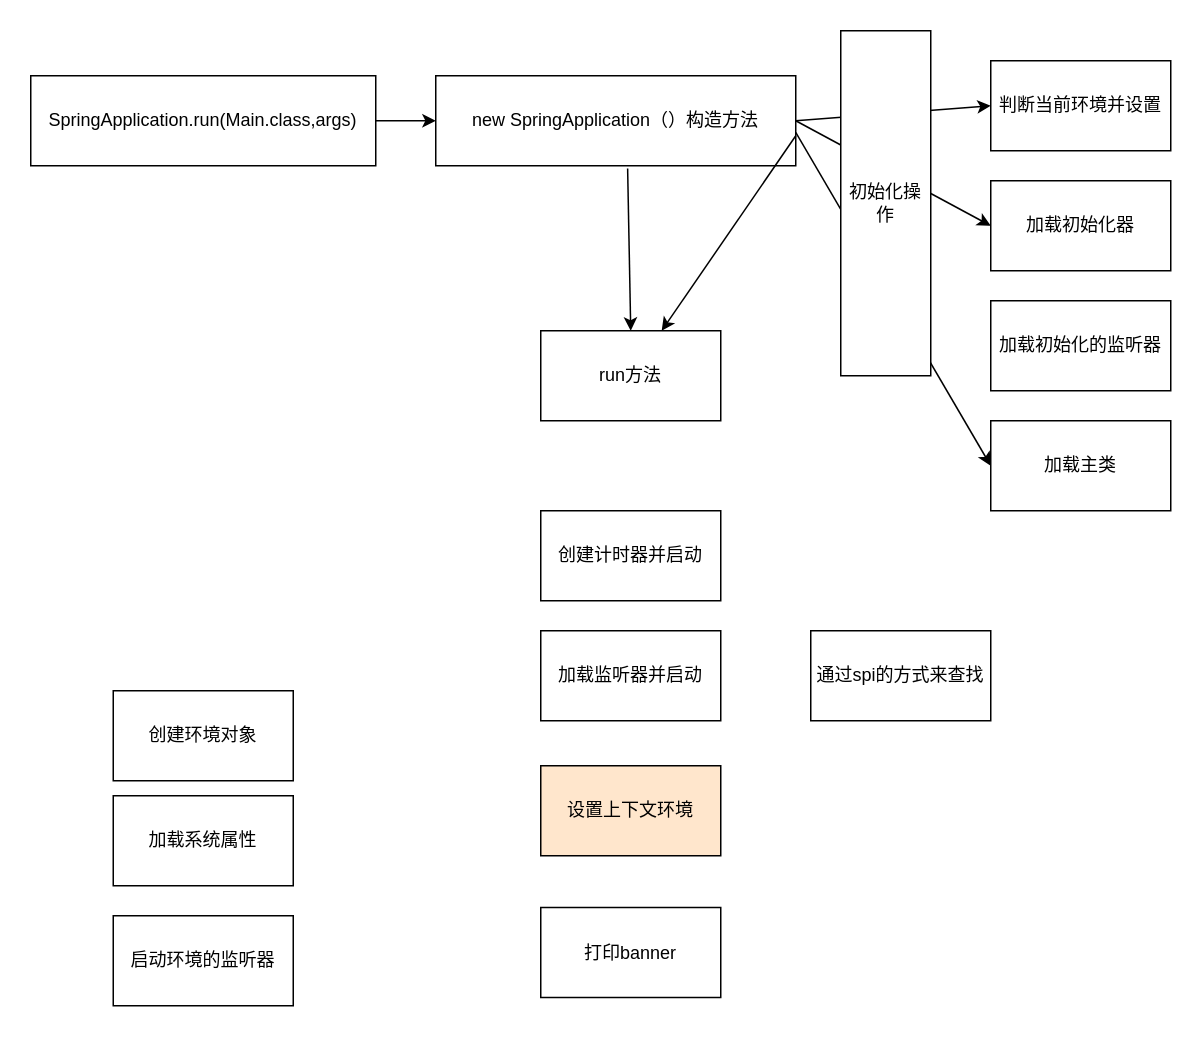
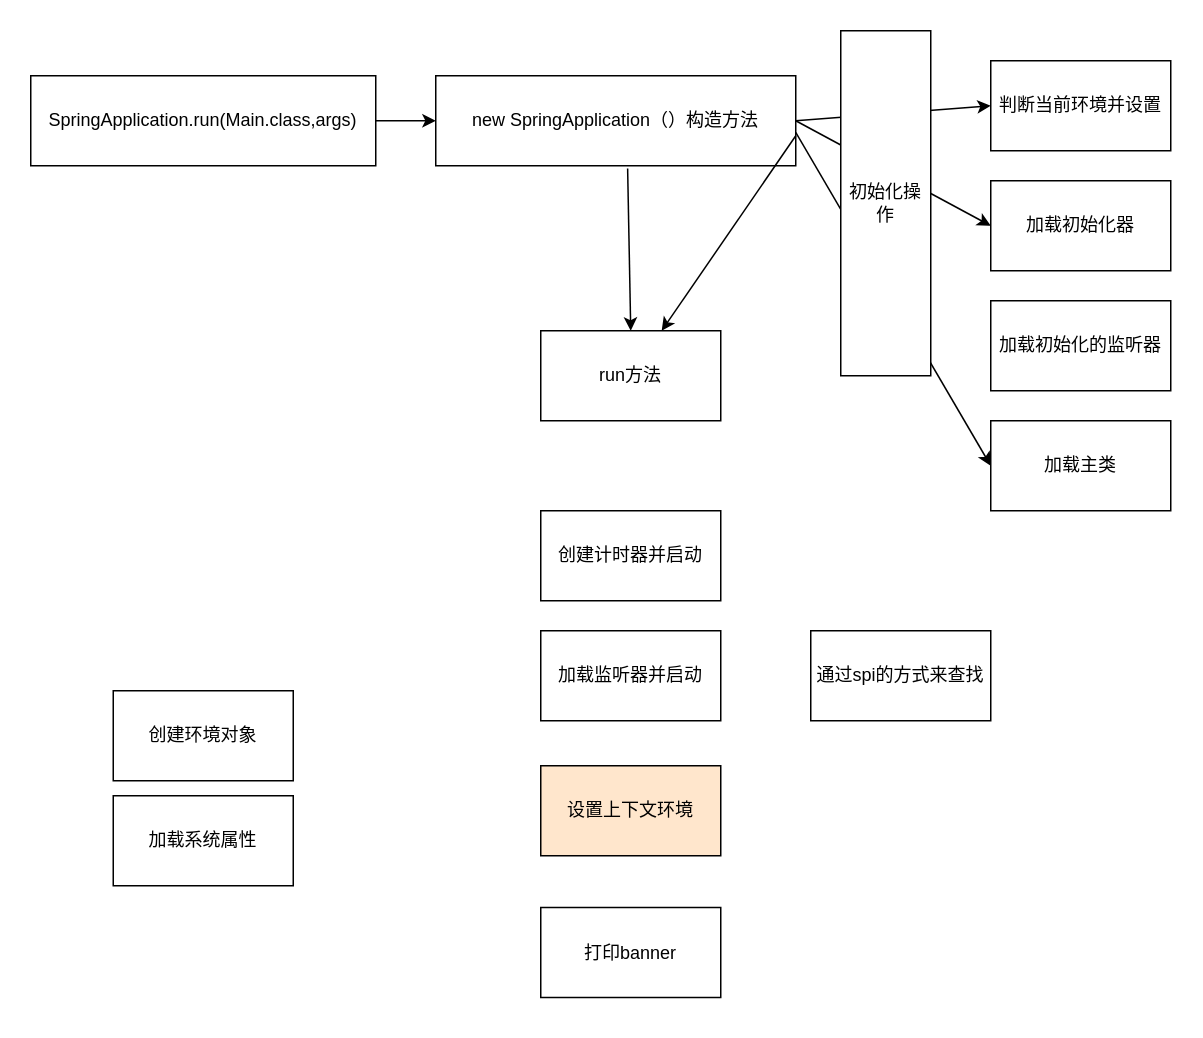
  <mxCell id="0" />
  <mxCell id="1" parent="0" />
  <mxCell id="2" value="SpringApplication.run(Main.class,args)" style="rounded=0;whiteSpace=wrap;html=1;" vertex="1" parent="1"><mxGeometry x="20" y="50" width="230" height="60" as="geometry" /></mxCell>
  <mxCell id="3" value="new SpringApplication（）构造方法" style="rounded=0;whiteSpace=wrap;html=1;" vertex="1" parent="1"><mxGeometry x="290" y="50" width="240" height="60" as="geometry" /></mxCell>
  <mxCell id="4" value="run方法" style="rounded=0;whiteSpace=wrap;html=1;" vertex="1" parent="1"><mxGeometry x="360" y="220" width="120" height="60" as="geometry" /></mxCell>
  <mxCell id="5" value="加载初始化器" style="rounded=0;whiteSpace=wrap;html=1;" vertex="1" parent="1"><mxGeometry x="660" y="120" width="120" height="60" as="geometry" /></mxCell>
  <mxCell id="6" value="加载初始化的监听器" style="rounded=0;whiteSpace=wrap;html=1;" vertex="1" parent="1"><mxGeometry x="660" y="200" width="120" height="60" as="geometry" /></mxCell>
  <mxCell id="7" value="加载主类" style="rounded=0;whiteSpace=wrap;html=1;" vertex="1" parent="1"><mxGeometry x="660" y="280" width="120" height="60" as="geometry" /></mxCell>
  <mxCell id="8" value="判断当前环境并设置" style="rounded=0;whiteSpace=wrap;html=1;" vertex="1" parent="1"><mxGeometry x="660" y="40" width="120" height="60" as="geometry" /></mxCell>
  <mxCell id="9" value="" style="endArrow=classic;html=1;exitX=1;exitY=0.5;exitDx=0;exitDy=0;entryX=0;entryY=0.5;entryDx=0;entryDy=0;" edge="1" parent="1" source="2" target="3"><mxGeometry width="50" height="50" relative="1" as="geometry"><mxPoint x="370" y="310" as="sourcePoint" /><mxPoint x="420" y="260" as="targetPoint" /></mxGeometry></mxCell>
  <mxCell id="10" value="" style="endArrow=classic;html=1;exitX=1;exitY=0.5;exitDx=0;exitDy=0;entryX=0;entryY=0.5;entryDx=0;entryDy=0;" edge="1" parent="1" source="3" target="8"><mxGeometry width="50" height="50" relative="1" as="geometry"><mxPoint x="260" y="90" as="sourcePoint" /><mxPoint x="300" y="90" as="targetPoint" /></mxGeometry></mxCell>
  <mxCell id="11" value="" style="endArrow=classic;html=1;entryX=0;entryY=0.5;entryDx=0;entryDy=0;" edge="1" parent="1" target="5"><mxGeometry width="50" height="50" relative="1" as="geometry"><mxPoint x="530" y="80" as="sourcePoint" /><mxPoint x="670" y="80" as="targetPoint" /></mxGeometry></mxCell>
  <mxCell id="12" value="" style="endArrow=classic;html=1;exitX=1;exitY=0.667;exitDx=0;exitDy=0;exitPerimeter=0;" edge="1" parent="1" source="3" target="4"><mxGeometry width="50" height="50" relative="1" as="geometry"><mxPoint x="540" y="90" as="sourcePoint" /><mxPoint x="670" y="160" as="targetPoint" /></mxGeometry></mxCell>
  <mxCell id="13" value="" style="endArrow=classic;html=1;entryX=0;entryY=0.5;entryDx=0;entryDy=0;exitX=1;exitY=0.63;exitDx=0;exitDy=0;exitPerimeter=0;" edge="1" parent="1" source="3" target="7"><mxGeometry width="50" height="50" relative="1" as="geometry"><mxPoint x="540" y="100.02" as="sourcePoint" /><mxPoint x="670" y="240" as="targetPoint" /></mxGeometry></mxCell>
  <mxCell id="14" value="初始化操作" style="rounded=0;whiteSpace=wrap;html=1;" vertex="1" parent="1"><mxGeometry x="560" width="60" height="230" as="geometry" y="20" /></mxCell>
  <mxCell id="15" value="" style="endArrow=classic;html=1;exitX=0.533;exitY=1.03;exitDx=0;exitDy=0;exitPerimeter=0;" edge="1" parent="1" source="3"><mxGeometry width="50" height="50" relative="1" as="geometry"><mxPoint x="370" y="310" as="sourcePoint" /><mxPoint x="420" y="220" as="targetPoint" /></mxGeometry></mxCell>
  <mxCell id="16" value="创建计时器并启动" style="rounded=0;whiteSpace=wrap;html=1;" vertex="1" parent="1"><mxGeometry x="360" y="340" width="120" height="60" as="geometry" /></mxCell>
  <mxCell id="17" value="加载监听器并启动" style="rounded=0;whiteSpace=wrap;html=1;" vertex="1" parent="1"><mxGeometry x="360" y="420" width="120" height="60" as="geometry" /></mxCell>
  <mxCell id="18" value="通过spi的方式来查找" style="rounded=0;whiteSpace=wrap;html=1;" vertex="1" parent="1"><mxGeometry x="540" y="420" width="120" height="60" as="geometry" /></mxCell>
  <mxCell id="19" value="设置上下文环境" style="rounded=0;whiteSpace=wrap;html=1;fillColor=#ffe6cc;" vertex="1" parent="1"><mxGeometry x="360" y="510" width="120" height="60" as="geometry" /></mxCell>
  <mxCell id="20" value="加载系统属性" style="rounded=0;whiteSpace=wrap;html=1;" vertex="1" parent="1"><mxGeometry x="75" y="530" width="120" height="60" as="geometry" /></mxCell>
- <mxCell id="21" value="启动环境的监听器" style="rounded=0;whiteSpace=wrap;html=1;" vertex="1" parent="1"><mxGeometry x="75" y="610" width="120" height="60" as="geometry" /></mxCell>
  <mxCell id="22" value="创建环境对象" style="rounded=0;whiteSpace=wrap;html=1;" vertex="1" parent="1"><mxGeometry x="75" y="460" width="120" height="60" as="geometry" /></mxCell>
  <mxCell id="23" value="打印banner" style="rounded=0;whiteSpace=wrap;html=1;" vertex="1" parent="1"><mxGeometry x="360" y="604.5" width="120" height="60" as="geometry" /></mxCell>
